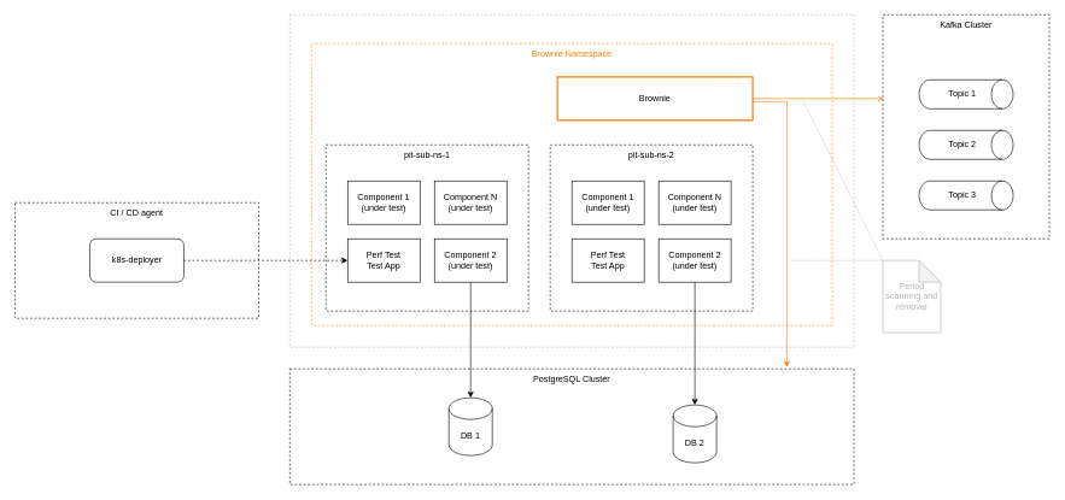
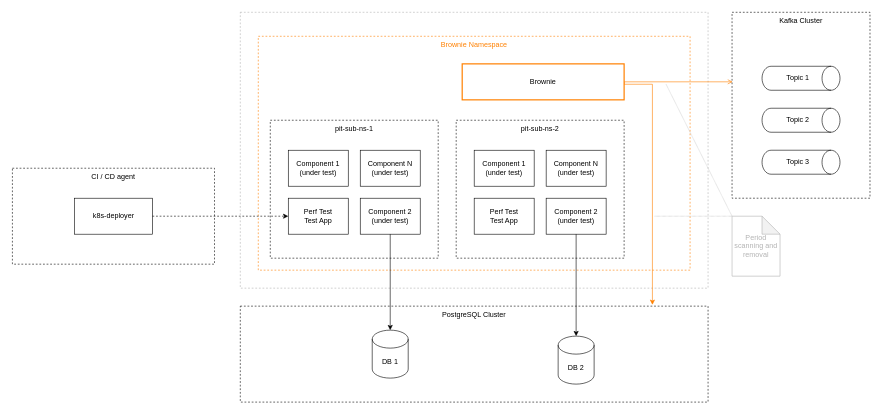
  <mxCell id="0" />
  <mxCell id="1" parent="0" />
  <mxCell id="2" value="K8s Cluster" style="rounded=0;whiteSpace=wrap;html=1;dashed=1;strokeColor=#B3B3B3;fontColor=#FFFFFF;verticalAlign=top;" vertex="1" parent="1"><mxGeometry x="400" y="20" width="780" height="460" as="geometry" /></mxCell>
  <mxCell id="3" value="Brownie Namespace" style="rounded=0;whiteSpace=wrap;html=1;dashed=1;strokeColor=#FF8000;fontColor=#FF8000;verticalAlign=top;" vertex="1" parent="1"><mxGeometry x="430" y="60" width="720" height="390" as="geometry" /></mxCell>
  <mxCell id="4" style="edgeStyle=orthogonalEdgeStyle;rounded=0;orthogonalLoop=1;jettySize=auto;html=1;entryX=0.881;entryY=-0.014;entryDx=0;entryDy=0;entryPerimeter=0;strokeColor=#FF8000;exitX=1;exitY=0.5;exitDx=0;exitDy=0;" edge="1" parent="1" source="6" target="22"><mxGeometry relative="1" as="geometry"><Array as="points"><mxPoint x="1040" y="140" /><mxPoint x="1087" y="140" /></Array></mxGeometry></mxCell>
  <mxCell id="5" style="edgeStyle=none;rounded=0;orthogonalLoop=1;jettySize=auto;html=1;entryX=0.004;entryY=0.374;entryDx=0;entryDy=0;entryPerimeter=0;strokeColor=#FF8000;endArrow=open;" edge="1" parent="1" source="6" target="27"><mxGeometry relative="1" as="geometry" /></mxCell>
  <mxCell id="6" value="Brownie" style="rounded=0;whiteSpace=wrap;html=1;strokeWidth=2;strokeColor=#FF8000;" vertex="1" parent="1"><mxGeometry x="770" y="106" width="270" height="60" as="geometry" /></mxCell>
  <mxCell id="7" value="" style="group" vertex="1" connectable="0" parent="1"><mxGeometry x="760" y="200" width="280" height="230" as="geometry" /></mxCell>
  <mxCell id="8" value="pit-sub-ns-2" style="rounded=0;whiteSpace=wrap;html=1;verticalAlign=top;dashed=1;" vertex="1" parent="7"><mxGeometry width="280" height="230" as="geometry" /></mxCell>
  <mxCell id="9" value="Component 1 (under test)" style="rounded=0;whiteSpace=wrap;html=1;" vertex="1" parent="7"><mxGeometry x="30" y="50" width="100" height="60" as="geometry" /></mxCell>
  <mxCell id="10" value="Component 2 (under test)" style="rounded=0;whiteSpace=wrap;html=1;" vertex="1" parent="7"><mxGeometry x="150" y="130" width="100" height="60" as="geometry" /></mxCell>
  <mxCell id="11" value="Component N (under test)" style="rounded=0;whiteSpace=wrap;html=1;" vertex="1" parent="7"><mxGeometry x="150" y="50" width="100" height="60" as="geometry" /></mxCell>
  <mxCell id="12" value="Perf Test &lt;br&gt;Test App" style="rounded=0;whiteSpace=wrap;html=1;" vertex="1" parent="7"><mxGeometry x="30" y="130" width="100" height="60" as="geometry" /></mxCell>
  <mxCell id="13" value="" style="group" vertex="1" connectable="0" parent="1"><mxGeometry x="450" y="200" width="280" height="230" as="geometry" /></mxCell>
  <mxCell id="14" value="pit-sub-ns-1" style="rounded=0;whiteSpace=wrap;html=1;verticalAlign=top;dashed=1;" vertex="1" parent="13"><mxGeometry width="280" height="230" as="geometry" /></mxCell>
  <mxCell id="15" value="Component 1 (under test)" style="rounded=0;whiteSpace=wrap;html=1;" vertex="1" parent="13"><mxGeometry x="30" y="50" width="100" height="60" as="geometry" /></mxCell>
  <mxCell id="16" value="Component 2 (under test)" style="rounded=0;whiteSpace=wrap;html=1;" vertex="1" parent="13"><mxGeometry x="150" y="130" width="100" height="60" as="geometry" /></mxCell>
  <mxCell id="17" value="Component N (under test)" style="rounded=0;whiteSpace=wrap;html=1;" vertex="1" parent="13"><mxGeometry x="150" y="50" width="100" height="60" as="geometry" /></mxCell>
  <mxCell id="18" value="Perf Test &lt;br&gt;Test App" style="rounded=0;whiteSpace=wrap;html=1;" vertex="1" parent="13"><mxGeometry x="30" y="130" width="100" height="60" as="geometry" /></mxCell>
  <mxCell id="19" value="" style="group" vertex="1" connectable="0" parent="1"><mxGeometry x="20" y="280" width="337" height="160" as="geometry" /></mxCell>
  <mxCell id="20" value="CI / CD agent" style="rounded=0;whiteSpace=wrap;html=1;verticalAlign=top;dashed=1;" vertex="1" parent="19"><mxGeometry width="337" height="160" as="geometry" /></mxCell>
- <mxCell id="21" value="k8s-deployer" style="whiteSpace=wrap;html=1;rounded=1;" vertex="1" parent="19"><mxGeometry x="103.5" y="50" width="130" height="60" as="geometry" /></mxCell>
+ <mxCell id="21" value="k8s-deployer" style="rounded=0;whiteSpace=wrap;html=1;" vertex="1" parent="19"><mxGeometry x="103.5" y="50" width="130" height="60" as="geometry" /></mxCell>
  <mxCell id="22" value="PostgreSQL Cluster" style="rounded=0;whiteSpace=wrap;html=1;verticalAlign=top;dashed=1;" vertex="1" parent="1"><mxGeometry x="400" y="510" width="780" height="160" as="geometry" /></mxCell>
  <mxCell id="23" value="DB 1" style="shape=cylinder3;whiteSpace=wrap;html=1;boundedLbl=1;backgroundOutline=1;size=15;" vertex="1" parent="1"><mxGeometry x="620" y="550" width="60" height="80" as="geometry" /></mxCell>
  <mxCell id="24" value="DB 2" style="shape=cylinder3;whiteSpace=wrap;html=1;boundedLbl=1;backgroundOutline=1;size=15;" vertex="1" parent="1"><mxGeometry x="930" y="560" width="60" height="80" as="geometry" /></mxCell>
  <mxCell id="25" style="rounded=0;orthogonalLoop=1;jettySize=auto;html=1;" edge="1" parent="1" source="10" target="24"><mxGeometry relative="1" as="geometry" /></mxCell>
  <mxCell id="26" style="edgeStyle=none;rounded=0;orthogonalLoop=1;jettySize=auto;html=1;entryX=0.5;entryY=0;entryDx=0;entryDy=0;entryPerimeter=0;" edge="1" parent="1" source="16" target="23"><mxGeometry relative="1" as="geometry" /></mxCell>
  <mxCell id="27" value="Kafka Cluster" style="rounded=0;whiteSpace=wrap;html=1;verticalAlign=top;dashed=1;" vertex="1" parent="1"><mxGeometry x="1220" y="20" width="230" height="310" as="geometry" /></mxCell>
  <mxCell id="28" value="" style="group" vertex="1" connectable="0" parent="1"><mxGeometry x="1270" y="110" width="130" height="40" as="geometry" /></mxCell>
  <mxCell id="29" value="" style="shape=cylinder3;whiteSpace=wrap;html=1;boundedLbl=1;backgroundOutline=1;size=15;rotation=90;" vertex="1" parent="28"><mxGeometry x="45" y="-45" width="40" height="130" as="geometry" /></mxCell>
  <mxCell id="30" value="Topic 1" style="text;html=1;strokeColor=none;fillColor=none;align=center;verticalAlign=middle;whiteSpace=wrap;rounded=0;" vertex="1" parent="28"><mxGeometry x="30" y="5" width="60" height="30" as="geometry" /></mxCell>
  <mxCell id="31" value="" style="group" vertex="1" connectable="0" parent="1"><mxGeometry x="1270" y="180" width="130" height="40" as="geometry" /></mxCell>
  <mxCell id="32" value="" style="shape=cylinder3;whiteSpace=wrap;html=1;boundedLbl=1;backgroundOutline=1;size=15;rotation=90;" vertex="1" parent="31"><mxGeometry x="45" y="-45" width="40" height="130" as="geometry" /></mxCell>
  <mxCell id="33" value="Topic 2" style="text;html=1;strokeColor=none;fillColor=none;align=center;verticalAlign=middle;whiteSpace=wrap;rounded=0;" vertex="1" parent="31"><mxGeometry x="30" y="5" width="60" height="30" as="geometry" /></mxCell>
  <mxCell id="34" value="" style="group" vertex="1" connectable="0" parent="1"><mxGeometry x="1270" y="250" width="130" height="40" as="geometry" /></mxCell>
  <mxCell id="35" value="" style="shape=cylinder3;whiteSpace=wrap;html=1;boundedLbl=1;backgroundOutline=1;size=15;rotation=90;" vertex="1" parent="34"><mxGeometry x="45" y="-45" width="40" height="130" as="geometry" /></mxCell>
  <mxCell id="36" value="Topic 3" style="text;html=1;strokeColor=none;fillColor=none;align=center;verticalAlign=middle;whiteSpace=wrap;rounded=0;" vertex="1" parent="34"><mxGeometry x="30" y="5" width="60" height="30" as="geometry" /></mxCell>
  <mxCell id="37" style="rounded=0;orthogonalLoop=1;jettySize=auto;html=1;entryX=0;entryY=0.5;entryDx=0;entryDy=0;dashed=1;" edge="1" parent="1" source="21" target="18"><mxGeometry relative="1" as="geometry"><mxPoint x="420" y="525" as="targetPoint" /></mxGeometry></mxCell>
  <mxCell id="38" style="edgeStyle=none;rounded=0;orthogonalLoop=1;jettySize=auto;html=1;endArrow=none;endFill=0;dashed=1;dashPattern=1 1;strokeColor=#B3B3B3;exitX=0;exitY=0;exitDx=0;exitDy=0;exitPerimeter=0;" edge="1" parent="1" source="39"><mxGeometry relative="1" as="geometry"><mxPoint x="1090" y="360" as="targetPoint" /></mxGeometry></mxCell>
  <mxCell id="39" value="Period scanning and&lt;br&gt;removal" style="shape=note;whiteSpace=wrap;html=1;backgroundOutline=1;darkOpacity=0.05;strokeColor=#B3B3B3;fontColor=#B3B3B3;" vertex="1" parent="1"><mxGeometry x="1220" y="360" width="80" height="100" as="geometry" /></mxCell>
  <mxCell id="40" style="edgeStyle=none;rounded=0;orthogonalLoop=1;jettySize=auto;html=1;endArrow=none;endFill=0;dashed=1;dashPattern=1 1;strokeColor=#B3B3B3;entryX=0;entryY=0;entryDx=0;entryDy=0;entryPerimeter=0;" edge="1" parent="1" target="39"><mxGeometry relative="1" as="geometry"><mxPoint x="1100" y="360" as="targetPoint" /><mxPoint x="1110" y="140" as="sourcePoint" /></mxGeometry></mxCell>
